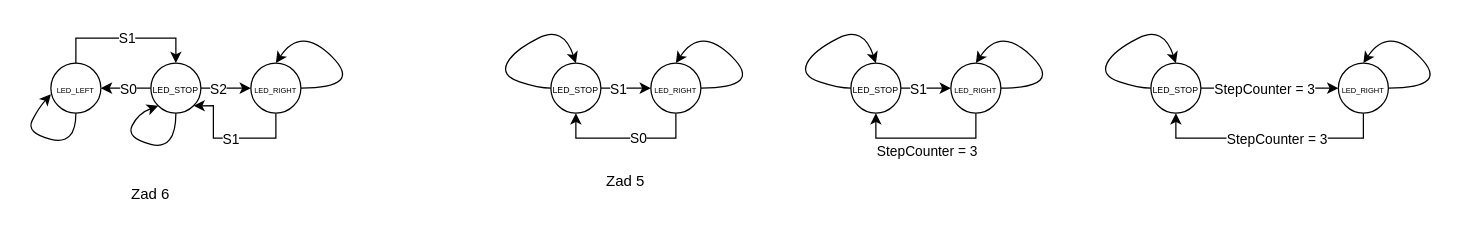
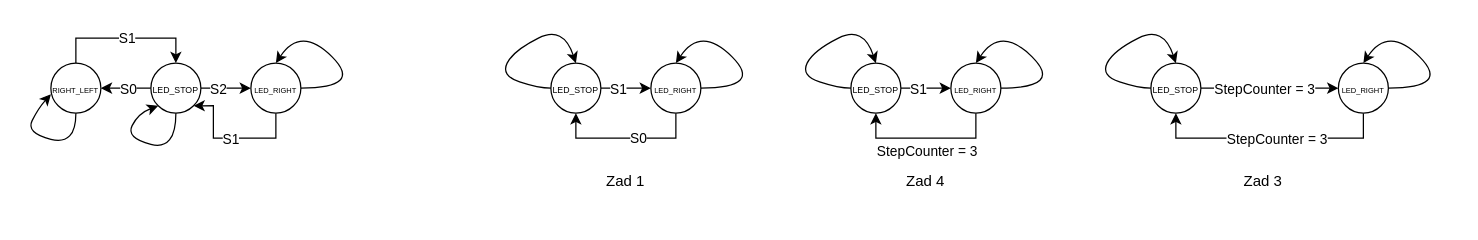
  <mxCell id="0" />
  <mxCell id="1" parent="0" />
  <mxCell id="2" style="edgeStyle=orthogonalEdgeStyle;rounded=0;orthogonalLoop=1;jettySize=auto;html=1;entryX=0.5;entryY=0;entryDx=0;entryDy=0;" edge="1" parent="1" source="4" target="9"><mxGeometry relative="1" as="geometry"><Array as="points"><mxPoint x="60" y="30" /><mxPoint x="140" y="30" /></Array></mxGeometry></mxCell>
  <mxCell id="3" value="S1" style="edgeLabel;html=1;align=center;verticalAlign=middle;resizable=0;points=[];" vertex="1" connectable="0" parent="2"><mxGeometry x="-0.38" y="1" relative="1" as="geometry"><mxPoint x="23" as="offset" /></mxGeometry></mxCell>
- <mxCell id="4" value="&lt;font style=&quot;font-size: 6px;&quot;&gt;LED_LEFT&lt;/font&gt;" style="ellipse;whiteSpace=wrap;html=1;" vertex="1" parent="1"><mxGeometry x="40" y="50" width="40" height="40" as="geometry" /></mxCell>
+ <mxCell id="4" value="&lt;font style=&quot;font-size: 6px;&quot;&gt;RIGHT_LEFT&lt;/font&gt;" style="ellipse;whiteSpace=wrap;html=1;" vertex="1" parent="1"><mxGeometry x="40" y="50" width="40" height="40" as="geometry" /></mxCell>
  <mxCell id="5" style="edgeStyle=orthogonalEdgeStyle;rounded=0;orthogonalLoop=1;jettySize=auto;html=1;" edge="1" parent="1" source="9" target="4"><mxGeometry relative="1" as="geometry" /></mxCell>
  <mxCell id="6" value="S0" style="edgeLabel;html=1;align=center;verticalAlign=middle;resizable=0;points=[];" vertex="1" connectable="0" parent="5"><mxGeometry x="-0.05" relative="1" as="geometry"><mxPoint as="offset" /></mxGeometry></mxCell>
  <mxCell id="7" style="edgeStyle=orthogonalEdgeStyle;rounded=0;orthogonalLoop=1;jettySize=auto;html=1;" edge="1" parent="1" source="9" target="12"><mxGeometry relative="1" as="geometry" /></mxCell>
  <mxCell id="8" value="&lt;div&gt;S2&lt;/div&gt;" style="edgeLabel;html=1;align=center;verticalAlign=middle;resizable=0;points=[];" vertex="1" connectable="0" parent="7"><mxGeometry x="-0.331" y="2" relative="1" as="geometry"><mxPoint y="2" as="offset" /></mxGeometry></mxCell>
  <mxCell id="9" value="&lt;font style=&quot;font-size: 7px;&quot;&gt;LED_STOP&lt;/font&gt;" style="ellipse;whiteSpace=wrap;html=1;" vertex="1" parent="1"><mxGeometry x="120" y="50" width="40" height="40" as="geometry" /></mxCell>
  <mxCell id="10" style="edgeStyle=orthogonalEdgeStyle;rounded=0;orthogonalLoop=1;jettySize=auto;html=1;entryX=1;entryY=1;entryDx=0;entryDy=0;" edge="1" parent="1" source="12" target="9"><mxGeometry relative="1" as="geometry"><Array as="points"><mxPoint x="220" y="110" /><mxPoint x="170" y="110" /><mxPoint x="170" y="84" /></Array></mxGeometry></mxCell>
  <mxCell id="11" value="&lt;div&gt;S1&lt;/div&gt;" style="edgeLabel;html=1;align=center;verticalAlign=middle;resizable=0;points=[];" vertex="1" connectable="0" parent="10"><mxGeometry x="0.015" y="2" relative="1" as="geometry"><mxPoint y="-2" as="offset" /></mxGeometry></mxCell>
  <mxCell id="12" value="&lt;font style=&quot;font-size: 6px;&quot;&gt;LED_RIGHT&lt;/font&gt;" style="ellipse;whiteSpace=wrap;html=1;" vertex="1" parent="1"><mxGeometry x="200" y="50" width="40" height="40" as="geometry" /></mxCell>
  <mxCell id="13" value="" style="curved=1;endArrow=classic;html=1;rounded=0;exitX=0.5;exitY=1;exitDx=0;exitDy=0;entryX=0;entryY=1;entryDx=0;entryDy=0;" edge="1" parent="1" source="9" target="9"><mxGeometry width="50" height="50" relative="1" as="geometry"><mxPoint x="110" y="140" as="sourcePoint" /><mxPoint x="160" y="90" as="targetPoint" /><Array as="points"><mxPoint x="140" y="120" /><mxPoint x="100" y="110" /><mxPoint x="110" y="90" /></Array></mxGeometry></mxCell>
  <mxCell id="14" value="" style="curved=1;endArrow=classic;html=1;rounded=0;entryX=0.001;entryY=0.621;entryDx=0;entryDy=0;entryPerimeter=0;" edge="1" parent="1" target="4"><mxGeometry width="50" height="50" relative="1" as="geometry"><mxPoint x="60" y="90" as="sourcePoint" /><mxPoint x="46" y="80" as="targetPoint" /><Array as="points"><mxPoint x="60" y="116" /><mxPoint x="20" y="106" /><mxPoint x="30" y="86" /></Array></mxGeometry></mxCell>
  <mxCell id="15" value="" style="curved=1;endArrow=classic;html=1;rounded=0;entryX=0.5;entryY=0;entryDx=0;entryDy=0;" edge="1" parent="1" target="12"><mxGeometry width="50" height="50" relative="1" as="geometry"><mxPoint x="240" y="70" as="sourcePoint" /><mxPoint x="290" y="20" as="targetPoint" /><Array as="points"><mxPoint x="290" y="70" /><mxPoint x="240" y="20" /></Array></mxGeometry></mxCell>
- <mxCell id="16" value="&lt;div&gt;Zad 6&lt;/div&gt;" style="text;html=1;align=center;verticalAlign=middle;whiteSpace=wrap;rounded=0;" vertex="1" parent="1"><mxGeometry x="90" y="140" width="60" height="30" as="geometry" /></mxCell>
  <mxCell id="17" style="edgeStyle=orthogonalEdgeStyle;rounded=0;orthogonalLoop=1;jettySize=auto;html=1;" edge="1" parent="1" source="19" target="22"><mxGeometry relative="1" as="geometry" /></mxCell>
  <mxCell id="18" value="&lt;div&gt;S1&lt;/div&gt;" style="edgeLabel;html=1;align=center;verticalAlign=middle;resizable=0;points=[];" vertex="1" connectable="0" parent="17"><mxGeometry x="-0.331" y="2" relative="1" as="geometry"><mxPoint y="2" as="offset" /></mxGeometry></mxCell>
  <mxCell id="19" value="&lt;font style=&quot;font-size: 7px;&quot;&gt;LED_STOP&lt;/font&gt;" style="ellipse;whiteSpace=wrap;html=1;" vertex="1" parent="1"><mxGeometry x="440" y="50" width="40" height="40" as="geometry" /></mxCell>
  <mxCell id="20" style="edgeStyle=orthogonalEdgeStyle;rounded=0;orthogonalLoop=1;jettySize=auto;html=1;entryX=0.5;entryY=1;entryDx=0;entryDy=0;" edge="1" parent="1" source="22" target="19"><mxGeometry relative="1" as="geometry"><Array as="points"><mxPoint x="540" y="110" /><mxPoint x="460" y="110" /></Array></mxGeometry></mxCell>
  <mxCell id="21" value="&lt;div&gt;S0&lt;/div&gt;" style="edgeLabel;html=1;align=center;verticalAlign=middle;resizable=0;points=[];" vertex="1" connectable="0" parent="20"><mxGeometry x="-0.144" y="-1" relative="1" as="geometry"><mxPoint as="offset" /></mxGeometry></mxCell>
  <mxCell id="22" value="&lt;font style=&quot;font-size: 6px;&quot;&gt;LED_RIGHT&lt;/font&gt;" style="ellipse;whiteSpace=wrap;html=1;" vertex="1" parent="1"><mxGeometry x="520" y="50" width="40" height="40" as="geometry" /></mxCell>
  <mxCell id="23" value="" style="curved=1;endArrow=classic;html=1;rounded=0;entryX=0.5;entryY=0;entryDx=0;entryDy=0;" edge="1" parent="1" target="22"><mxGeometry width="50" height="50" relative="1" as="geometry"><mxPoint x="560" y="70" as="sourcePoint" /><mxPoint x="610" y="20" as="targetPoint" /><Array as="points"><mxPoint x="610" y="70" /><mxPoint x="560" y="20" /></Array></mxGeometry></mxCell>
  <mxCell id="24" value="" style="curved=1;endArrow=classic;html=1;rounded=0;entryX=0.5;entryY=0;entryDx=0;entryDy=0;exitX=0;exitY=0.5;exitDx=0;exitDy=0;" edge="1" parent="1" source="19" target="19"><mxGeometry width="50" height="50" relative="1" as="geometry"><mxPoint x="380" y="70" as="sourcePoint" /><mxPoint x="360" y="50" as="targetPoint" /><Array as="points"><mxPoint x="430" y="70" /><mxPoint x="400" y="60" /><mxPoint x="410" y="40" /><mxPoint x="450" y="20" /></Array></mxGeometry></mxCell>
  <mxCell id="25" style="edgeStyle=orthogonalEdgeStyle;rounded=0;orthogonalLoop=1;jettySize=auto;html=1;" edge="1" parent="1" source="27" target="30"><mxGeometry relative="1" as="geometry" /></mxCell>
  <mxCell id="26" value="&lt;div&gt;S1&lt;/div&gt;" style="edgeLabel;html=1;align=center;verticalAlign=middle;resizable=0;points=[];" vertex="1" connectable="0" parent="25"><mxGeometry x="-0.331" y="2" relative="1" as="geometry"><mxPoint y="2" as="offset" /></mxGeometry></mxCell>
  <mxCell id="27" value="&lt;font style=&quot;font-size: 7px;&quot;&gt;LED_STOP&lt;/font&gt;" style="ellipse;whiteSpace=wrap;html=1;" vertex="1" parent="1"><mxGeometry x="680" y="50" width="40" height="40" as="geometry" /></mxCell>
  <mxCell id="28" style="edgeStyle=orthogonalEdgeStyle;rounded=0;orthogonalLoop=1;jettySize=auto;html=1;entryX=0.5;entryY=1;entryDx=0;entryDy=0;" edge="1" parent="1" source="30" target="27"><mxGeometry relative="1" as="geometry"><Array as="points"><mxPoint x="780" y="110" /><mxPoint x="700" y="110" /></Array></mxGeometry></mxCell>
  <mxCell id="29" value="&lt;div&gt;StepCounter = 3&lt;/div&gt;" style="edgeLabel;html=1;align=center;verticalAlign=middle;resizable=0;points=[];" vertex="1" connectable="0" parent="28"><mxGeometry x="-0.144" y="-1" relative="1" as="geometry"><mxPoint x="-9" y="11" as="offset" /></mxGeometry></mxCell>
  <mxCell id="30" value="&lt;font style=&quot;font-size: 6px;&quot;&gt;LED_RIGHT&lt;/font&gt;" style="ellipse;whiteSpace=wrap;html=1;" vertex="1" parent="1"><mxGeometry x="760" y="50" width="40" height="40" as="geometry" /></mxCell>
  <mxCell id="31" value="" style="curved=1;endArrow=classic;html=1;rounded=0;entryX=0.5;entryY=0;entryDx=0;entryDy=0;" edge="1" parent="1" target="30"><mxGeometry width="50" height="50" relative="1" as="geometry"><mxPoint x="800" y="70" as="sourcePoint" /><mxPoint x="850" y="20" as="targetPoint" /><Array as="points"><mxPoint x="850" y="70" /><mxPoint x="800" y="20" /></Array></mxGeometry></mxCell>
  <mxCell id="32" value="" style="curved=1;endArrow=classic;html=1;rounded=0;entryX=0.5;entryY=0;entryDx=0;entryDy=0;exitX=0;exitY=0.5;exitDx=0;exitDy=0;" edge="1" parent="1" source="27" target="27"><mxGeometry width="50" height="50" relative="1" as="geometry"><mxPoint x="620" y="70" as="sourcePoint" /><mxPoint x="600" y="50" as="targetPoint" /><Array as="points"><mxPoint x="670" y="70" /><mxPoint x="640" y="60" /><mxPoint x="650" y="40" /><mxPoint x="690" y="20" /></Array></mxGeometry></mxCell>
- <mxCell id="33" value="&lt;div&gt;Zad 5&lt;/div&gt;" style="text;html=1;align=center;verticalAlign=middle;whiteSpace=wrap;rounded=0;" vertex="1" parent="1"><mxGeometry x="470" y="130" width="60" height="30" as="geometry" /></mxCell>
+ <mxCell id="33" value="&lt;div&gt;Zad 1&lt;/div&gt;" style="text;html=1;align=center;verticalAlign=middle;whiteSpace=wrap;rounded=0;" vertex="1" parent="1"><mxGeometry x="470" y="130" width="60" height="30" as="geometry" /></mxCell>
+ <mxCell id="34" value="&lt;div&gt;Zad 4&lt;/div&gt;" style="text;html=1;align=center;verticalAlign=middle;whiteSpace=wrap;rounded=0;" vertex="1" parent="1"><mxGeometry x="710" y="130" width="60" height="30" as="geometry" /></mxCell>
  <mxCell id="35" style="edgeStyle=orthogonalEdgeStyle;rounded=0;orthogonalLoop=1;jettySize=auto;html=1;" edge="1" parent="1" source="37" target="40"><mxGeometry relative="1" as="geometry" /></mxCell>
  <mxCell id="36" value="&lt;div&gt;StepCounter = 3&lt;/div&gt;" style="edgeLabel;html=1;align=center;verticalAlign=middle;resizable=0;points=[];" vertex="1" connectable="0" parent="35"><mxGeometry x="-0.331" y="2" relative="1" as="geometry"><mxPoint x="13" y="2" as="offset" /></mxGeometry></mxCell>
  <mxCell id="37" value="&lt;font style=&quot;font-size: 7px;&quot;&gt;LED_STOP&lt;/font&gt;" style="ellipse;whiteSpace=wrap;html=1;" vertex="1" parent="1"><mxGeometry x="920" y="50" width="40" height="40" as="geometry" /></mxCell>
  <mxCell id="38" style="edgeStyle=orthogonalEdgeStyle;rounded=0;orthogonalLoop=1;jettySize=auto;html=1;entryX=0.5;entryY=1;entryDx=0;entryDy=0;" edge="1" parent="1" source="40" target="37"><mxGeometry relative="1" as="geometry"><Array as="points"><mxPoint x="1090" y="110" /><mxPoint x="940" y="110" /></Array></mxGeometry></mxCell>
  <mxCell id="39" value="&lt;div&gt;StepCounter = 3&lt;/div&gt;" style="edgeLabel;html=1;align=center;verticalAlign=middle;resizable=0;points=[];" vertex="1" connectable="0" parent="38"><mxGeometry x="-0.144" y="-1" relative="1" as="geometry"><mxPoint x="-9" y="1" as="offset" /></mxGeometry></mxCell>
  <mxCell id="40" value="&lt;font style=&quot;font-size: 6px;&quot;&gt;LED_RIGHT&lt;/font&gt;" style="ellipse;whiteSpace=wrap;html=1;" vertex="1" parent="1"><mxGeometry x="1070" y="50" width="40" height="40" as="geometry" /></mxCell>
  <mxCell id="41" value="" style="curved=1;endArrow=classic;html=1;rounded=0;entryX=0.5;entryY=0;entryDx=0;entryDy=0;" edge="1" parent="1" target="40"><mxGeometry width="50" height="50" relative="1" as="geometry"><mxPoint x="1110" y="70" as="sourcePoint" /><mxPoint x="1160" y="20" as="targetPoint" /><Array as="points"><mxPoint x="1160" y="70" /><mxPoint x="1110" y="20" /></Array></mxGeometry></mxCell>
  <mxCell id="42" value="" style="curved=1;endArrow=classic;html=1;rounded=0;entryX=0.5;entryY=0;entryDx=0;entryDy=0;exitX=0;exitY=0.5;exitDx=0;exitDy=0;" edge="1" parent="1" source="37" target="37"><mxGeometry width="50" height="50" relative="1" as="geometry"><mxPoint x="860" y="70" as="sourcePoint" /><mxPoint x="840" y="50" as="targetPoint" /><Array as="points"><mxPoint x="910" y="70" /><mxPoint x="880" y="60" /><mxPoint x="890" y="40" /><mxPoint x="930" y="20" /></Array></mxGeometry></mxCell>
+ <mxCell id="43" value="&lt;div&gt;Zad 3&lt;/div&gt;" style="text;html=1;align=center;verticalAlign=middle;whiteSpace=wrap;rounded=0;" vertex="1" parent="1"><mxGeometry x="980" y="130" width="60" height="30" as="geometry" /></mxCell>
